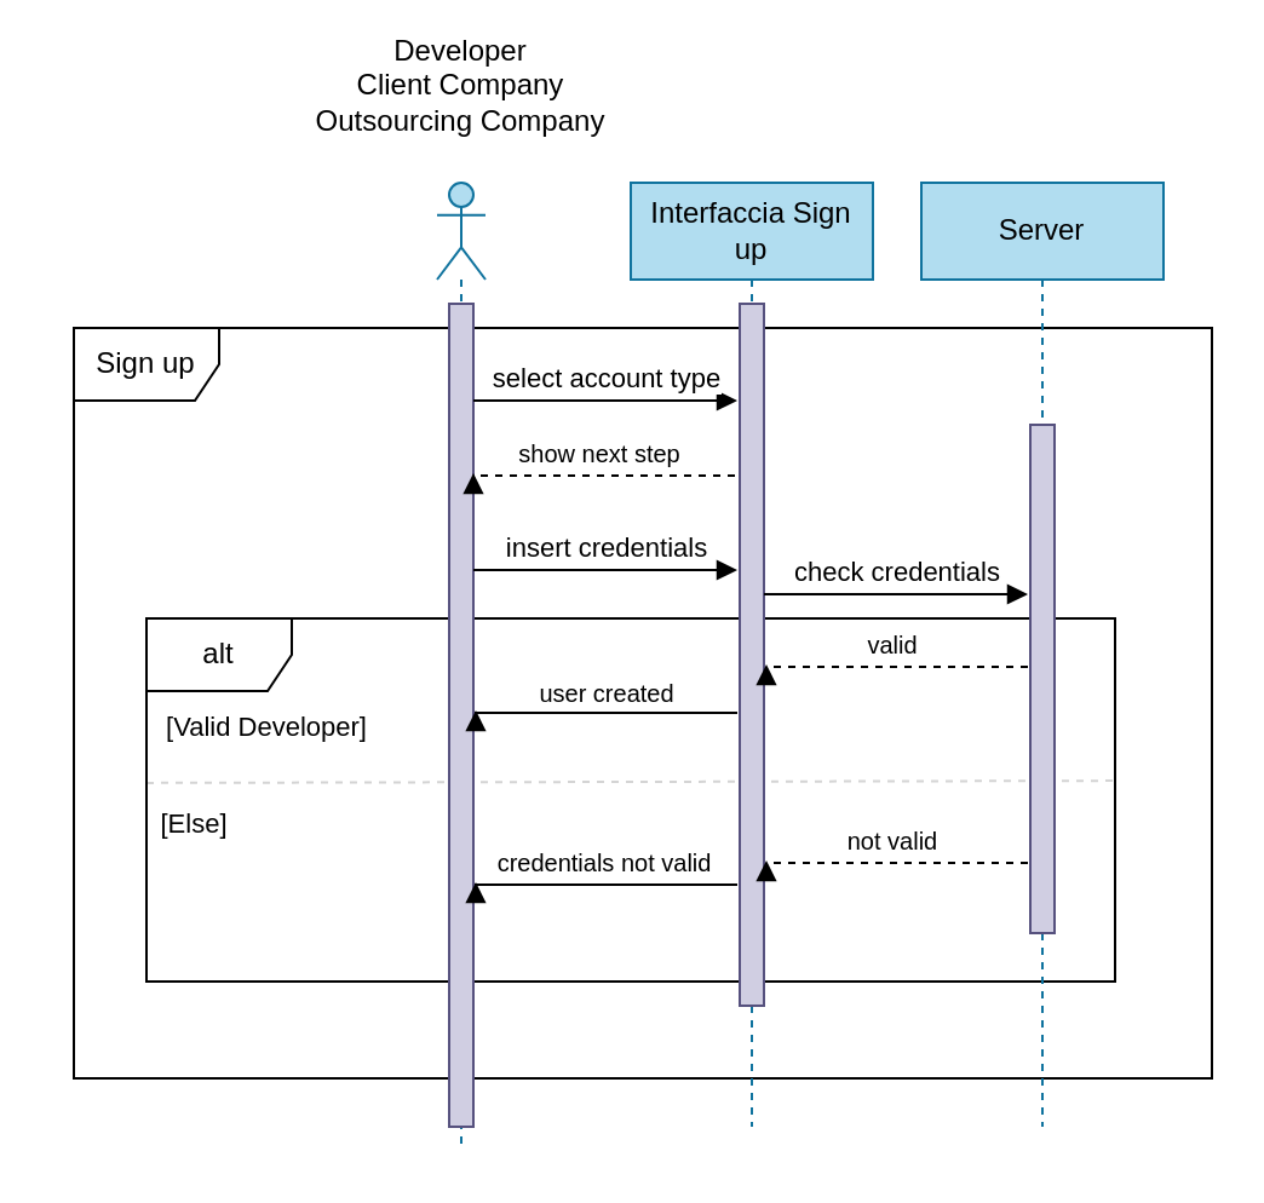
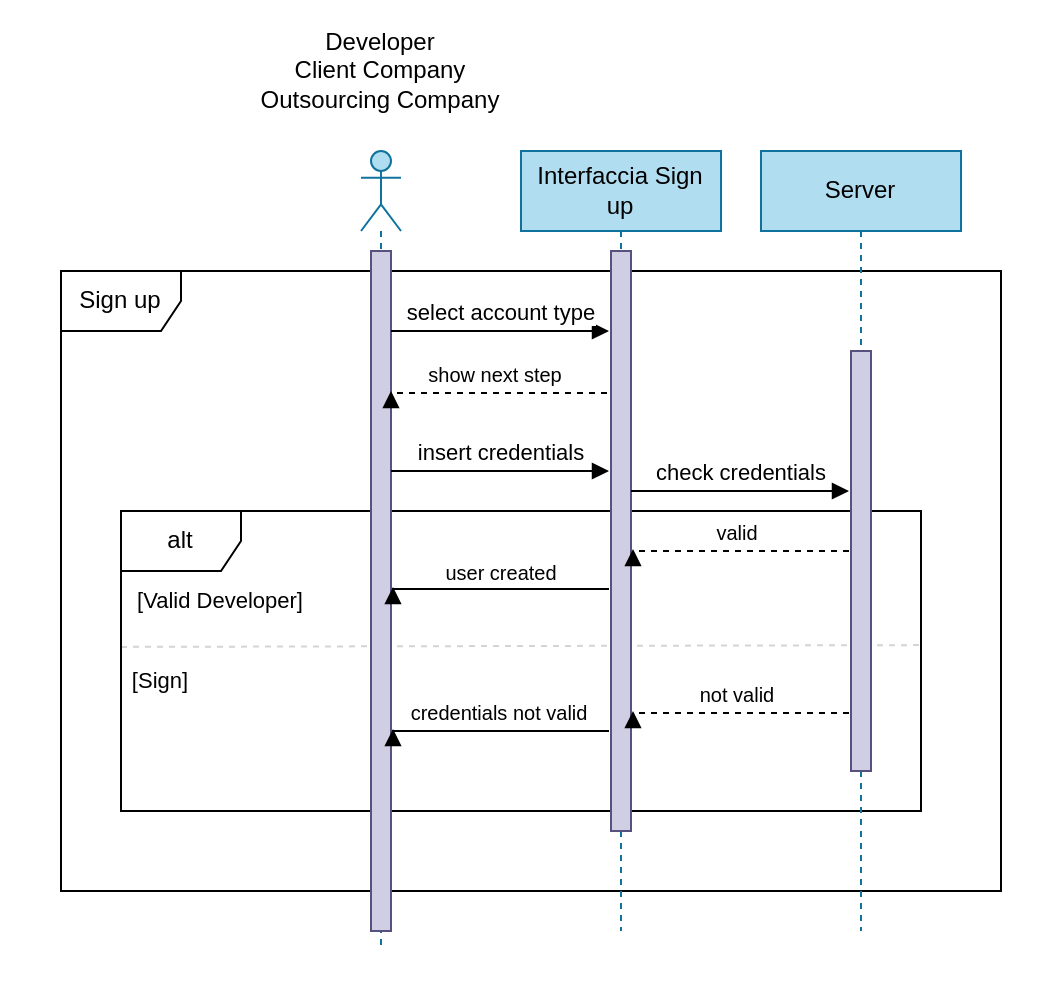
  <mxCell id="0" />
  <mxCell id="1" parent="0" />
  <mxCell id="2" value="" style="endArrow=none;dashed=1;html=1;rounded=0;exitX=0;exitY=0.453;exitDx=0;exitDy=0;exitPerimeter=0;entryX=1.002;entryY=0.447;entryDx=0;entryDy=0;entryPerimeter=0;fillColor=#bac8d3;strokeColor=#D4D4D4;" edge="1" parent="1" source="3" target="3"><mxGeometry width="50" height="50" relative="1" as="geometry"><mxPoint x="270" y="315" as="sourcePoint" /><mxPoint x="320" y="265" as="targetPoint" /></mxGeometry></mxCell>
  <mxCell id="3" value="alt" style="shape=umlFrame;whiteSpace=wrap;html=1;pointerEvents=0;" vertex="1" parent="1"><mxGeometry x="60" y="255" width="400" height="150" as="geometry" /></mxCell>
  <mxCell id="4" value="Sign up" style="shape=umlFrame;whiteSpace=wrap;html=1;pointerEvents=0;" vertex="1" parent="1"><mxGeometry x="30" y="135" width="470" height="310" as="geometry" /></mxCell>
  <mxCell id="5" value="" style="shape=umlLifeline;perimeter=lifelinePerimeter;whiteSpace=wrap;html=1;container=1;dropTarget=0;collapsible=0;recursiveResize=0;outlineConnect=0;portConstraint=eastwest;newEdgeStyle={&quot;edgeStyle&quot;:&quot;elbowEdgeStyle&quot;,&quot;elbow&quot;:&quot;vertical&quot;,&quot;curved&quot;:0,&quot;rounded&quot;:0};participant=umlActor;fillColor=#b1ddf0;strokeColor=#10739e;" vertex="1" parent="1"><mxGeometry x="180" y="75" width="20" height="400" as="geometry" /></mxCell>
  <mxCell id="6" value="" style="html=1;points=[];perimeter=orthogonalPerimeter;outlineConnect=0;targetShapes=umlLifeline;portConstraint=eastwest;newEdgeStyle={&quot;edgeStyle&quot;:&quot;elbowEdgeStyle&quot;,&quot;elbow&quot;:&quot;vertical&quot;,&quot;curved&quot;:0,&quot;rounded&quot;:0};fillColor=#d0cee2;strokeColor=#56517e;" vertex="1" parent="5"><mxGeometry x="5" y="50" width="10" height="340" as="geometry" /></mxCell>
  <mxCell id="7" value="Interfaccia Sign up" style="shape=umlLifeline;perimeter=lifelinePerimeter;whiteSpace=wrap;html=1;container=1;dropTarget=0;collapsible=0;recursiveResize=0;outlineConnect=0;portConstraint=eastwest;newEdgeStyle={&quot;edgeStyle&quot;:&quot;elbowEdgeStyle&quot;,&quot;elbow&quot;:&quot;vertical&quot;,&quot;curved&quot;:0,&quot;rounded&quot;:0};fillColor=#b1ddf0;strokeColor=#10739e;" vertex="1" parent="1"><mxGeometry x="260" y="75" width="100" height="390" as="geometry" /></mxCell>
  <mxCell id="8" value="" style="html=1;points=[];perimeter=orthogonalPerimeter;outlineConnect=0;targetShapes=umlLifeline;portConstraint=eastwest;newEdgeStyle={&quot;edgeStyle&quot;:&quot;elbowEdgeStyle&quot;,&quot;elbow&quot;:&quot;vertical&quot;,&quot;curved&quot;:0,&quot;rounded&quot;:0};fillColor=#d0cee2;strokeColor=#56517e;" vertex="1" parent="7"><mxGeometry x="45" y="50" width="10" height="290" as="geometry" /></mxCell>
  <mxCell id="9" value="Server" style="shape=umlLifeline;perimeter=lifelinePerimeter;whiteSpace=wrap;html=1;container=1;dropTarget=0;collapsible=0;recursiveResize=0;outlineConnect=0;portConstraint=eastwest;newEdgeStyle={&quot;edgeStyle&quot;:&quot;elbowEdgeStyle&quot;,&quot;elbow&quot;:&quot;vertical&quot;,&quot;curved&quot;:0,&quot;rounded&quot;:0};fillColor=#b1ddf0;strokeColor=#10739e;" vertex="1" parent="1"><mxGeometry x="380" y="75" width="100" height="390" as="geometry" /></mxCell>
  <mxCell id="10" value="" style="html=1;points=[];perimeter=orthogonalPerimeter;outlineConnect=0;targetShapes=umlLifeline;portConstraint=eastwest;newEdgeStyle={&quot;edgeStyle&quot;:&quot;elbowEdgeStyle&quot;,&quot;elbow&quot;:&quot;vertical&quot;,&quot;curved&quot;:0,&quot;rounded&quot;:0};fillColor=#d0cee2;strokeColor=#56517e;" vertex="1" parent="9"><mxGeometry x="45" y="100" width="10" height="210" as="geometry" /></mxCell>
  <mxCell id="11" value="select account type" style="html=1;verticalAlign=bottom;endArrow=block;edgeStyle=elbowEdgeStyle;elbow=vertical;curved=0;rounded=0;" edge="1" parent="1" source="6"><mxGeometry x="0.012" width="80" relative="1" as="geometry"><mxPoint x="200" y="185.16" as="sourcePoint" /><mxPoint x="304" y="165" as="targetPoint" /><mxPoint as="offset" /><Array as="points"><mxPoint x="270" y="165" /><mxPoint x="240" y="165" /><mxPoint x="260" y="185" /></Array></mxGeometry></mxCell>
  <mxCell id="12" value="&lt;font style=&quot;font-size: 11px;&quot;&gt;[Valid Developer]&lt;/font&gt;" style="text;html=1;strokeColor=none;fillColor=none;align=center;verticalAlign=middle;whiteSpace=wrap;rounded=0;" vertex="1" parent="1"><mxGeometry x="60" y="285" width="100" height="30" as="geometry" /></mxCell>
- <mxCell id="13" value="&lt;span style=&quot;font-size: 11px;&quot;&gt;[Else]&lt;/span&gt;" style="text;html=1;strokeColor=none;fillColor=none;align=center;verticalAlign=middle;whiteSpace=wrap;rounded=0;" vertex="1" parent="1"><mxGeometry x="20" y="325" width="120" height="30" as="geometry" /></mxCell>
+ <mxCell id="13" value="&lt;span style=&quot;font-size: 11px;&quot;&gt;[Sign]&lt;/span&gt;" style="text;html=1;strokeColor=none;fillColor=none;align=center;verticalAlign=middle;whiteSpace=wrap;rounded=0;" vertex="1" parent="1"><mxGeometry x="20" y="325" width="120" height="30" as="geometry" /></mxCell>
  <mxCell id="14" value="&lt;font style=&quot;font-size: 10px;&quot;&gt;valid&lt;/font&gt;" style="html=1;verticalAlign=bottom;endArrow=block;edgeStyle=elbowEdgeStyle;elbow=vertical;curved=0;rounded=0;dashed=1;" edge="1" parent="1"><mxGeometry x="0.022" width="80" relative="1" as="geometry"><mxPoint x="424" y="275" as="sourcePoint" /><mxPoint x="316" y="274" as="targetPoint" /><mxPoint as="offset" /></mxGeometry></mxCell>
  <mxCell id="15" value="&lt;font style=&quot;font-size: 10px;&quot;&gt;not valid&lt;/font&gt;" style="html=1;verticalAlign=bottom;endArrow=block;edgeStyle=elbowEdgeStyle;elbow=vertical;curved=0;rounded=0;dashed=1;" edge="1" parent="1"><mxGeometry x="0.023" width="80" relative="1" as="geometry"><mxPoint x="424" y="356" as="sourcePoint" /><mxPoint x="316" y="355" as="targetPoint" /><mxPoint as="offset" /></mxGeometry></mxCell>
  <mxCell id="16" value="&lt;font style=&quot;font-size: 10px;&quot;&gt;user created&lt;/font&gt;" style="html=1;verticalAlign=bottom;endArrow=block;edgeStyle=elbowEdgeStyle;elbow=vertical;curved=0;rounded=0;" edge="1" parent="1"><mxGeometry x="-0.004" y="1" width="80" relative="1" as="geometry"><mxPoint x="304" y="294" as="sourcePoint" /><mxPoint x="196" y="293" as="targetPoint" /><mxPoint as="offset" /></mxGeometry></mxCell>
  <mxCell id="17" value="&lt;font style=&quot;font-size: 10px;&quot;&gt;credentials not valid&lt;/font&gt;" style="html=1;verticalAlign=bottom;endArrow=block;edgeStyle=elbowEdgeStyle;elbow=vertical;curved=0;rounded=0;" edge="1" parent="1"><mxGeometry x="0.001" width="80" relative="1" as="geometry"><mxPoint x="304" y="365" as="sourcePoint" /><mxPoint x="196" y="364" as="targetPoint" /><mxPoint as="offset" /></mxGeometry></mxCell>
  <mxCell id="18" value="Developer&lt;br&gt;Client Company&lt;br&gt;Outsourcing Company" style="text;html=1;strokeColor=none;fillColor=none;align=center;verticalAlign=middle;whiteSpace=wrap;rounded=0;" vertex="1" parent="1"><mxGeometry x="125" y="20" width="130" height="30" as="geometry" /></mxCell>
  <mxCell id="19" value="&lt;font style=&quot;font-size: 10px;&quot;&gt;show next step&lt;/font&gt;" style="html=1;verticalAlign=bottom;endArrow=block;edgeStyle=elbowEdgeStyle;elbow=vertical;curved=0;rounded=0;dashed=1;" edge="1" parent="1"><mxGeometry x="0.025" width="80" relative="1" as="geometry"><mxPoint x="303" y="196" as="sourcePoint" /><mxPoint x="195" y="195" as="targetPoint" /><mxPoint as="offset" /></mxGeometry></mxCell>
  <mxCell id="20" value="check credentials&lt;br&gt;" style="html=1;verticalAlign=bottom;endArrow=block;edgeStyle=elbowEdgeStyle;elbow=vertical;curved=0;rounded=0;" edge="1" parent="1"><mxGeometry x="0.009" width="80" relative="1" as="geometry"><mxPoint x="315" y="245" as="sourcePoint" /><mxPoint x="424" y="245" as="targetPoint" /><mxPoint as="offset" /><Array as="points"><mxPoint x="390" y="245" /><mxPoint x="360" y="245" /><mxPoint x="380" y="265" /></Array></mxGeometry></mxCell>
  <mxCell id="21" value="insert credentials" style="html=1;verticalAlign=bottom;endArrow=block;edgeStyle=elbowEdgeStyle;elbow=vertical;curved=0;rounded=0;" edge="1" parent="1"><mxGeometry x="0.009" width="80" relative="1" as="geometry"><mxPoint x="195" y="235" as="sourcePoint" /><mxPoint x="304" y="235" as="targetPoint" /><mxPoint as="offset" /><Array as="points"><mxPoint x="270" y="235" /><mxPoint x="240" y="235" /><mxPoint x="260" y="255" /></Array></mxGeometry></mxCell>
